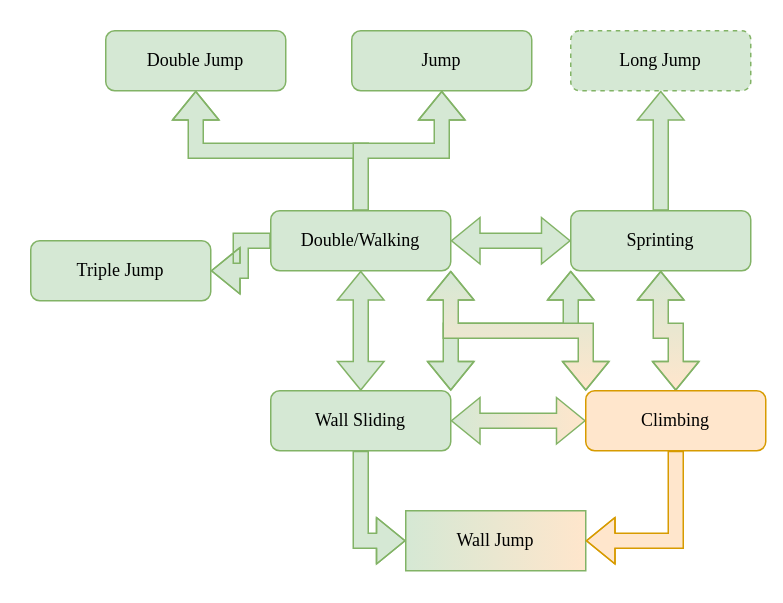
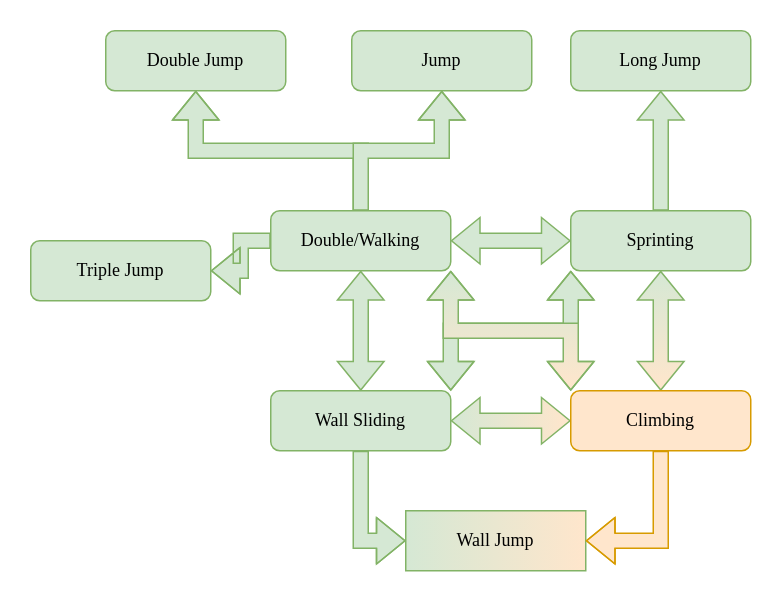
  <mxCell id="0" />
  <mxCell id="1" parent="0" />
  <mxCell id="2" style="edgeStyle=orthogonalEdgeStyle;rounded=0;orthogonalLoop=1;jettySize=auto;html=1;shape=flexArrow;fillColor=#d5e8d4;strokeColor=#82b366;" parent="1" source="4" target="11" edge="1"><mxGeometry relative="1" as="geometry" /></mxCell>
  <mxCell id="3" style="edgeStyle=orthogonalEdgeStyle;rounded=0;orthogonalLoop=1;jettySize=auto;html=1;exitX=0;exitY=1;exitDx=0;exitDy=0;entryX=1;entryY=0;entryDx=0;entryDy=0;shape=flexArrow;startArrow=block;fillColor=#d5e8d4;strokeColor=#82b366;" edge="1" parent="1" source="4" target="7"><mxGeometry relative="1" as="geometry" /></mxCell>
  <mxCell id="4" value="&lt;font face=&quot;Verdana&quot;&gt;Sprinting&lt;/font&gt;" style="rounded=1;whiteSpace=wrap;html=1;fillColor=#d5e8d4;strokeColor=#82b366;" parent="1" vertex="1"><mxGeometry x="380" y="140" width="120" height="40" as="geometry" /></mxCell>
  <mxCell id="5" style="edgeStyle=orthogonalEdgeStyle;rounded=0;orthogonalLoop=1;jettySize=auto;html=1;entryX=0;entryY=0.5;entryDx=0;entryDy=0;shape=flexArrow;startArrow=block;fillColor=#d5e8d4;strokeColor=#82b366;gradientColor=#ffe6cc;gradientDirection=east;" parent="1" source="7" target="21" edge="1"><mxGeometry relative="1" as="geometry" /></mxCell>
  <mxCell id="6" style="edgeStyle=orthogonalEdgeStyle;rounded=0;orthogonalLoop=1;jettySize=auto;html=1;entryX=0;entryY=0.5;entryDx=0;entryDy=0;shape=flexArrow;fillColor=#d5e8d4;strokeColor=#82b366;" parent="1" source="7" target="12" edge="1"><mxGeometry relative="1" as="geometry" /></mxCell>
  <mxCell id="7" value="&lt;font face=&quot;Verdana&quot;&gt;Wall Sliding&lt;/font&gt;" style="rounded=1;whiteSpace=wrap;html=1;fillColor=#d5e8d4;strokeColor=#82b366;" parent="1" vertex="1"><mxGeometry x="180" y="260" width="120" height="40" as="geometry" /></mxCell>
  <mxCell id="8" value="&lt;font face=&quot;Verdana&quot;&gt;Jump&lt;/font&gt;" style="rounded=1;whiteSpace=wrap;html=1;fillColor=#d5e8d4;strokeColor=#82b366;" parent="1" vertex="1"><mxGeometry x="234" y="20" width="120" height="40" as="geometry" /></mxCell>
  <mxCell id="9" value="&lt;font face=&quot;Verdana&quot;&gt;Double Jump&lt;/font&gt;" style="rounded=1;whiteSpace=wrap;html=1;fillColor=#d5e8d4;strokeColor=#82b366;" parent="1" vertex="1"><mxGeometry x="70" y="20" width="120" height="40" as="geometry" /></mxCell>
  <mxCell id="10" value="&lt;font face=&quot;Verdana&quot;&gt;Triple Jump&lt;/font&gt;" style="rounded=1;whiteSpace=wrap;html=1;fillColor=#d5e8d4;strokeColor=#82b366;" parent="1" vertex="1"><mxGeometry x="20" y="160" width="120" height="40" as="geometry" /></mxCell>
- <mxCell id="11" value="&lt;font face=&quot;Verdana&quot;&gt;Long Jump&lt;/font&gt;" style="rounded=1;whiteSpace=wrap;html=1;fillColor=#d5e8d4;strokeColor=#82b366;dashed=1;" parent="1" vertex="1"><mxGeometry x="380" y="20" width="120" height="40" as="geometry" /></mxCell>
+ <mxCell id="11" value="&lt;font face=&quot;Verdana&quot;&gt;Long Jump&lt;/font&gt;" style="rounded=1;whiteSpace=wrap;html=1;fillColor=#d5e8d4;strokeColor=#82b366;" parent="1" vertex="1"><mxGeometry x="380" y="20" width="120" height="40" as="geometry" /></mxCell>
  <mxCell id="12" value="&lt;font face=&quot;Verdana&quot;&gt;Wall Jump&lt;/font&gt;" style="whiteSpace=wrap;html=1;fillColor=#d5e8d4;strokeColor=#82b366;gradientColor=#ffe6cc;gradientDirection=east;rounded=0;" parent="1" vertex="1"><mxGeometry x="270" y="340" width="120" height="40" as="geometry" /></mxCell>
  <mxCell id="13" style="edgeStyle=orthogonalEdgeStyle;rounded=0;orthogonalLoop=1;jettySize=auto;html=1;entryX=0.5;entryY=0;entryDx=0;entryDy=0;shape=flexArrow;startArrow=block;fillColor=#d5e8d4;strokeColor=#82b366;" parent="1" source="18" target="7" edge="1"><mxGeometry relative="1" as="geometry" /></mxCell>
  <mxCell id="14" style="edgeStyle=orthogonalEdgeStyle;rounded=0;orthogonalLoop=1;jettySize=auto;html=1;entryX=0;entryY=0.5;entryDx=0;entryDy=0;shape=flexArrow;startArrow=block;fillColor=#d5e8d4;strokeColor=#82b366;" parent="1" source="18" target="4" edge="1"><mxGeometry relative="1" as="geometry" /></mxCell>
  <mxCell id="15" style="edgeStyle=orthogonalEdgeStyle;rounded=0;orthogonalLoop=1;jettySize=auto;html=1;entryX=0.5;entryY=1;entryDx=0;entryDy=0;shape=flexArrow;fillColor=#d5e8d4;strokeColor=#82b366;" parent="1" source="18" target="9" edge="1"><mxGeometry relative="1" as="geometry" /></mxCell>
  <mxCell id="16" style="edgeStyle=orthogonalEdgeStyle;rounded=0;orthogonalLoop=1;jettySize=auto;html=1;entryX=1;entryY=0.5;entryDx=0;entryDy=0;shape=flexArrow;fillColor=#d5e8d4;strokeColor=#82b366;" parent="1" source="18" target="10" edge="1"><mxGeometry relative="1" as="geometry" /></mxCell>
  <mxCell id="17" style="edgeStyle=orthogonalEdgeStyle;rounded=0;orthogonalLoop=1;jettySize=auto;html=1;exitX=1;exitY=1;exitDx=0;exitDy=0;entryX=0;entryY=0;entryDx=0;entryDy=0;shape=flexArrow;startArrow=block;fillColor=#d5e8d4;strokeColor=#82b366;gradientColor=#ffe6cc;" edge="1" parent="1" source="18" target="21"><mxGeometry relative="1" as="geometry" /></mxCell>
  <mxCell id="18" value="&lt;font face=&quot;Verdana&quot;&gt;Double/Walking&lt;/font&gt;" style="rounded=1;whiteSpace=wrap;html=1;fillColor=#d5e8d4;strokeColor=#82b366;" parent="1" vertex="1"><mxGeometry x="180" y="140" width="120" height="40" as="geometry" /></mxCell>
  <mxCell id="19" style="edgeStyle=orthogonalEdgeStyle;rounded=0;orthogonalLoop=1;jettySize=auto;html=1;entryX=1;entryY=0.5;entryDx=0;entryDy=0;shape=flexArrow;fillColor=#ffe6cc;strokeColor=#d79b00;" parent="1" source="21" target="12" edge="1"><mxGeometry relative="1" as="geometry" /></mxCell>
  <mxCell id="20" style="edgeStyle=orthogonalEdgeStyle;rounded=0;orthogonalLoop=1;jettySize=auto;html=1;entryX=0.5;entryY=1;entryDx=0;entryDy=0;shape=flexArrow;startArrow=block;fillColor=#d5e8d4;strokeColor=#82b366;gradientColor=#ffe6cc;" parent="1" source="21" target="4" edge="1"><mxGeometry relative="1" as="geometry" /></mxCell>
- <mxCell id="21" value="&lt;font face=&quot;Verdana&quot;&gt;Climbing&lt;/font&gt;" style="rounded=1;whiteSpace=wrap;html=1;fillColor=#ffe6cc;strokeColor=#d79b00;" parent="1" vertex="1"><mxGeometry x="390" y="260" width="120" height="40" as="geometry" /></mxCell>
+ <mxCell id="21" value="&lt;font face=&quot;Verdana&quot;&gt;Climbing&lt;/font&gt;" style="rounded=1;whiteSpace=wrap;html=1;fillColor=#ffe6cc;strokeColor=#d79b00;" parent="1" vertex="1"><mxGeometry x="380" y="260" width="120" height="40" as="geometry" /></mxCell>
  <mxCell id="22" style="edgeStyle=orthogonalEdgeStyle;rounded=0;orthogonalLoop=1;jettySize=auto;html=1;exitX=0.5;exitY=0;exitDx=0;exitDy=0;entryX=0.5;entryY=1;entryDx=0;entryDy=0;shape=flexArrow;fillColor=#d5e8d4;strokeColor=#82b366;" parent="1" source="18" target="8" edge="1"><mxGeometry relative="1" as="geometry" /></mxCell>
